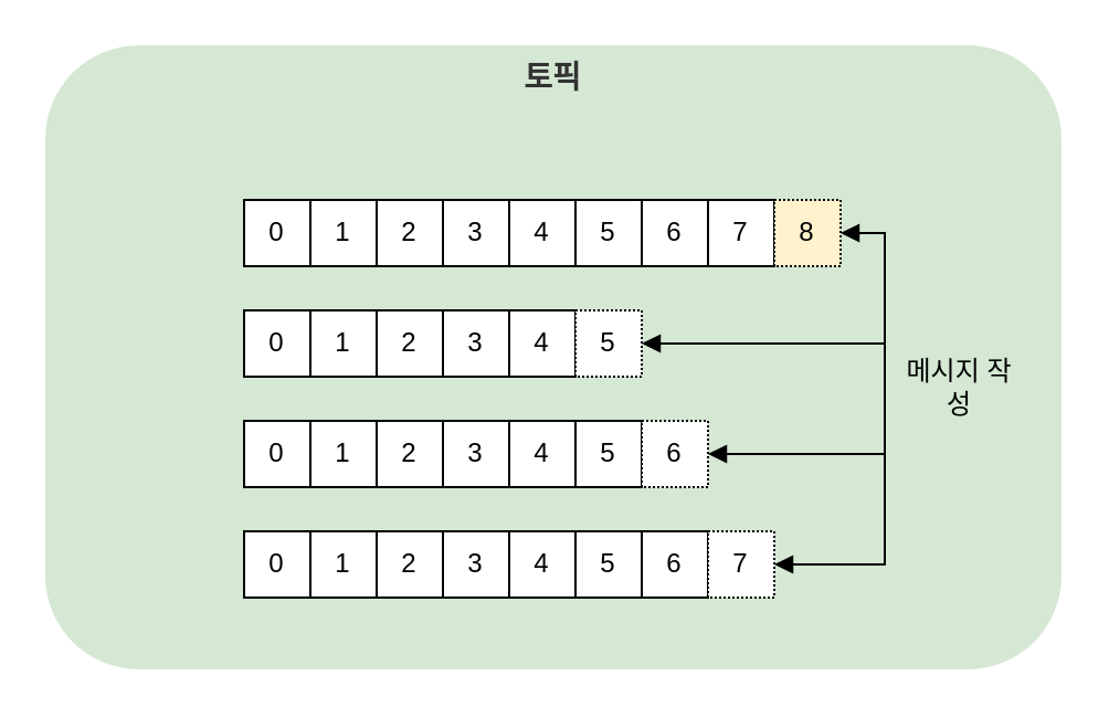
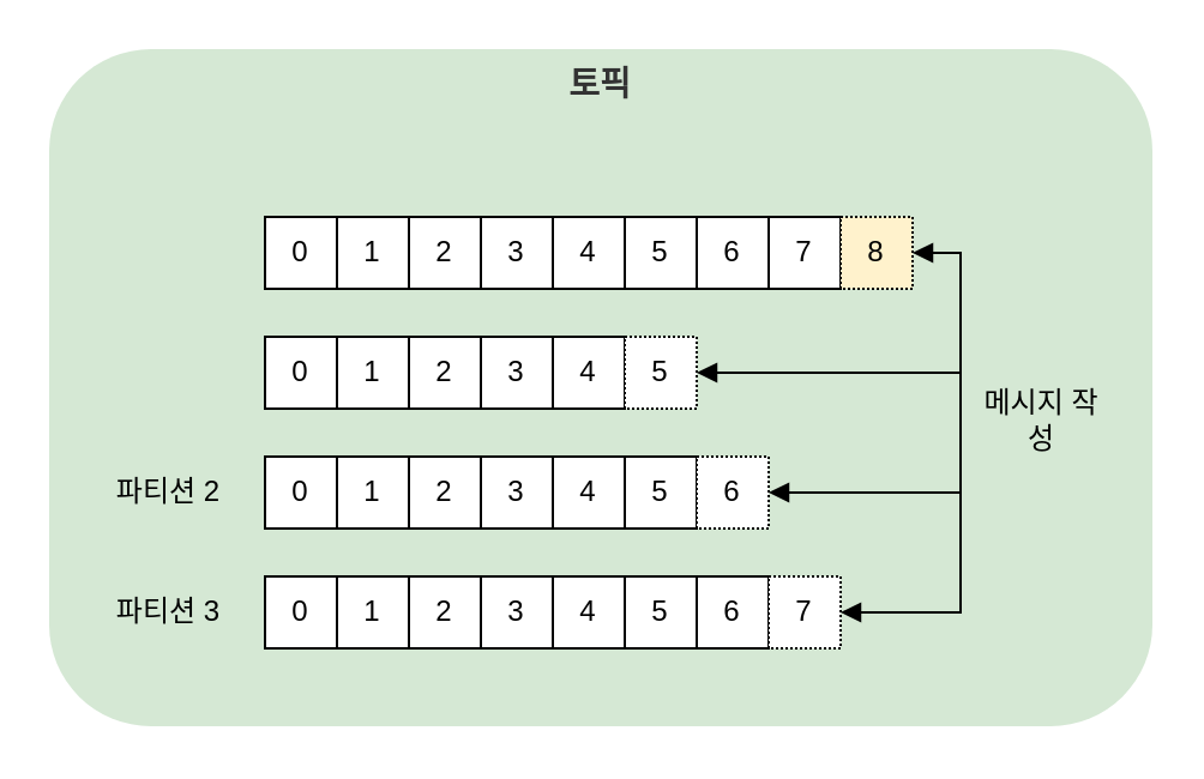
  <mxCell id="0" />
  <mxCell id="1" parent="0" />
  <mxCell id="2" value="토픽" style="rounded=1;whiteSpace=wrap;html=1;fillColor=#d5e8d4;fontColor=#333333;strokeColor=none;verticalAlign=top;fontSize=14;fontStyle=1;" parent="1" vertex="1"><mxGeometry x="20" y="20" width="460" height="282.5" as="geometry" /></mxCell>
  <mxCell id="3" value="0" style="rounded=0;whiteSpace=wrap;html=1;" parent="1" vertex="1"><mxGeometry x="110" y="90" width="30" height="30" as="geometry" /></mxCell>
  <mxCell id="4" value="1" style="rounded=0;whiteSpace=wrap;html=1;" parent="1" vertex="1"><mxGeometry x="140" y="90" width="30" height="30" as="geometry" /></mxCell>
  <mxCell id="5" value="2" style="rounded=0;whiteSpace=wrap;html=1;" parent="1" vertex="1"><mxGeometry x="170" y="90" width="30" height="30" as="geometry" /></mxCell>
  <mxCell id="6" value="3" style="rounded=0;whiteSpace=wrap;html=1;" parent="1" vertex="1"><mxGeometry x="200" y="90" width="30" height="30" as="geometry" /></mxCell>
  <mxCell id="7" value="4" style="rounded=0;whiteSpace=wrap;html=1;" parent="1" vertex="1"><mxGeometry x="230" y="90" width="30" height="30" as="geometry" /></mxCell>
  <mxCell id="8" value="0" style="rounded=0;whiteSpace=wrap;html=1;" parent="1" vertex="1"><mxGeometry x="110" y="140" width="30" height="30" as="geometry" /></mxCell>
  <mxCell id="9" value="1" style="rounded=0;whiteSpace=wrap;html=1;" parent="1" vertex="1"><mxGeometry x="140" y="140" width="30" height="30" as="geometry" /></mxCell>
  <mxCell id="10" value="2" style="rounded=0;whiteSpace=wrap;html=1;" parent="1" vertex="1"><mxGeometry x="170" y="140" width="30" height="30" as="geometry" /></mxCell>
  <mxCell id="11" value="3" style="rounded=0;whiteSpace=wrap;html=1;" parent="1" vertex="1"><mxGeometry x="200" y="140" width="30" height="30" as="geometry" /></mxCell>
  <mxCell id="12" value="4" style="rounded=0;whiteSpace=wrap;html=1;" parent="1" vertex="1"><mxGeometry x="230" y="140" width="30" height="30" as="geometry" /></mxCell>
  <mxCell id="13" value="0" style="rounded=0;whiteSpace=wrap;html=1;" parent="1" vertex="1"><mxGeometry x="110" y="190" width="30" height="30" as="geometry" /></mxCell>
  <mxCell id="14" value="1" style="rounded=0;whiteSpace=wrap;html=1;" parent="1" vertex="1"><mxGeometry x="140" y="190" width="30" height="30" as="geometry" /></mxCell>
  <mxCell id="15" value="2" style="rounded=0;whiteSpace=wrap;html=1;" parent="1" vertex="1"><mxGeometry x="170" y="190" width="30" height="30" as="geometry" /></mxCell>
  <mxCell id="16" value="3" style="rounded=0;whiteSpace=wrap;html=1;" parent="1" vertex="1"><mxGeometry x="200" y="190" width="30" height="30" as="geometry" /></mxCell>
  <mxCell id="17" value="4" style="rounded=0;whiteSpace=wrap;html=1;" parent="1" vertex="1"><mxGeometry x="230" y="190" width="30" height="30" as="geometry" /></mxCell>
  <mxCell id="18" value="0" style="rounded=0;whiteSpace=wrap;html=1;" parent="1" vertex="1"><mxGeometry x="110" y="240" width="30" height="30" as="geometry" /></mxCell>
  <mxCell id="19" value="1" style="rounded=0;whiteSpace=wrap;html=1;" parent="1" vertex="1"><mxGeometry x="140" y="240" width="30" height="30" as="geometry" /></mxCell>
  <mxCell id="20" value="2" style="rounded=0;whiteSpace=wrap;html=1;" parent="1" vertex="1"><mxGeometry x="170" y="240" width="30" height="30" as="geometry" /></mxCell>
  <mxCell id="21" value="3" style="rounded=0;whiteSpace=wrap;html=1;" parent="1" vertex="1"><mxGeometry x="200" y="240" width="30" height="30" as="geometry" /></mxCell>
  <mxCell id="22" value="4" style="rounded=0;whiteSpace=wrap;html=1;" parent="1" vertex="1"><mxGeometry x="230" y="240" width="30" height="30" as="geometry" /></mxCell>
  <mxCell id="23" value="5" style="rounded=0;whiteSpace=wrap;html=1;" parent="1" vertex="1"><mxGeometry x="260" y="90" width="30" height="30" as="geometry" /></mxCell>
  <mxCell id="24" value="5" style="rounded=0;whiteSpace=wrap;html=1;" parent="1" vertex="1"><mxGeometry x="260" y="190" width="30" height="30" as="geometry" /></mxCell>
  <mxCell id="25" value="5" style="rounded=0;whiteSpace=wrap;html=1;" parent="1" vertex="1"><mxGeometry x="260" y="240" width="30" height="30" as="geometry" /></mxCell>
  <mxCell id="26" value="6" style="rounded=0;whiteSpace=wrap;html=1;" parent="1" vertex="1"><mxGeometry x="290" y="240" width="30" height="30" as="geometry" /></mxCell>
  <mxCell id="27" value="6" style="rounded=0;whiteSpace=wrap;html=1;" parent="1" vertex="1"><mxGeometry x="290" y="90" width="30" height="30" as="geometry" /></mxCell>
  <mxCell id="28" value="7" style="rounded=0;whiteSpace=wrap;html=1;" parent="1" vertex="1"><mxGeometry x="320" y="90" width="30" height="30" as="geometry" /></mxCell>
  <mxCell id="29" value="5" style="rounded=0;whiteSpace=wrap;html=1;dashed=1;dashPattern=1 1;" parent="1" vertex="1"><mxGeometry x="260" y="140" width="30" height="30" as="geometry" /></mxCell>
  <mxCell id="30" value="6" style="rounded=0;whiteSpace=wrap;html=1;dashed=1;dashPattern=1 1;" parent="1" vertex="1"><mxGeometry x="290" y="190" width="30" height="30" as="geometry" /></mxCell>
  <mxCell id="31" value="7" style="rounded=0;whiteSpace=wrap;html=1;dashed=1;dashPattern=1 1;" parent="1" vertex="1"><mxGeometry x="320" y="240" width="30" height="30" as="geometry" /></mxCell>
  <mxCell id="32" style="edgeStyle=orthogonalEdgeStyle;rounded=0;orthogonalLoop=1;jettySize=auto;html=1;entryX=1;entryY=0.5;entryDx=0;entryDy=0;startArrow=block;startFill=1;endArrow=block;endFill=1;" parent="1" source="33" target="31" edge="1"><mxGeometry relative="1" as="geometry"><Array as="points"><mxPoint x="400" y="105" /><mxPoint x="400" y="255" /></Array></mxGeometry></mxCell>
  <mxCell id="33" value="8" style="rounded=0;whiteSpace=wrap;html=1;dashed=1;dashPattern=1 1;fillColor=#fff2cc;" parent="1" vertex="1"><mxGeometry x="350" y="90" width="30" height="30" as="geometry" /></mxCell>
+ <mxCell id="34" value="파티션 2" style="text;html=1;strokeColor=none;fillColor=none;align=center;verticalAlign=middle;whiteSpace=wrap;rounded=0;" parent="1" vertex="1"><mxGeometry x="40" y="190" width="60" height="30" as="geometry" /></mxCell>
+ <mxCell id="35" value="파티션 3" style="text;html=1;strokeColor=none;fillColor=none;align=center;verticalAlign=middle;whiteSpace=wrap;rounded=0;" parent="1" vertex="1"><mxGeometry x="40" y="240" width="60" height="30" as="geometry" /></mxCell>
  <mxCell id="36" value="" style="endArrow=block;html=1;rounded=0;entryX=1;entryY=0.5;entryDx=0;entryDy=0;endFill=1;" parent="1" target="29" edge="1"><mxGeometry width="50" height="50" relative="1" as="geometry"><mxPoint x="400" y="155" as="sourcePoint" /><mxPoint x="430" y="360" as="targetPoint" /></mxGeometry></mxCell>
  <mxCell id="37" value="" style="endArrow=block;html=1;rounded=0;entryX=1;entryY=0.5;entryDx=0;entryDy=0;endFill=1;" parent="1" target="30" edge="1"><mxGeometry width="50" height="50" relative="1" as="geometry"><mxPoint x="400" y="205" as="sourcePoint" /><mxPoint x="430" y="360" as="targetPoint" /></mxGeometry></mxCell>
  <mxCell id="38" value="메시지 작성" style="text;html=1;strokeColor=none;fillColor=none;align=center;verticalAlign=middle;whiteSpace=wrap;rounded=0;" parent="1" vertex="1"><mxGeometry x="404" y="160" width="60" height="30" as="geometry" /></mxCell>
